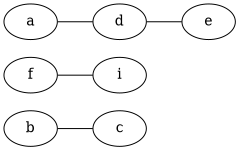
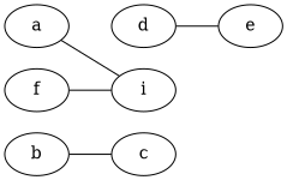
  strict graph {
    rankdir=LR
    edge [weight=1]
    b
    c
    a
    d
    e
    f
    i
    b -- c
-   a -- d
+   a -- i
    d -- e [weight=2]
    f -- i
  }
